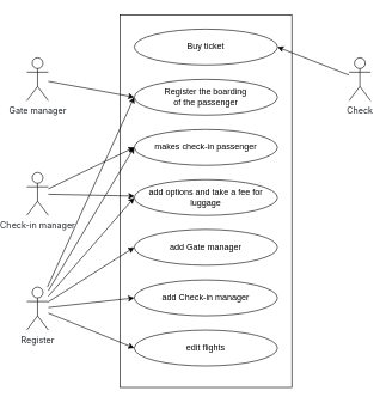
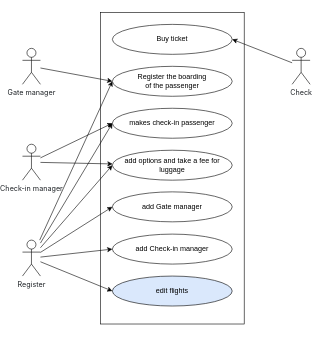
  <mxCell id="0" style=";html=1;" />
  <mxCell id="1" style=";html=1;" parent="0" />
  <mxCell id="2" value="" style="group" vertex="1" connectable="0" parent="1"><mxGeometry x="150" y="20" width="240" height="520" as="geometry" /></mxCell>
  <mxCell id="3" value="" style="html=1;whiteSpace=wrap;" vertex="1" parent="2"><mxGeometry width="240" height="520" as="geometry" /></mxCell>
  <mxCell id="4" value="Register the boarding&lt;br&gt;of the passenger" style="ellipse;whiteSpace=wrap;html=1;" vertex="1" parent="2"><mxGeometry x="20" y="90" width="200" height="50" as="geometry" /></mxCell>
  <mxCell id="5" value="Buy ticket" style="ellipse;whiteSpace=wrap;html=1;" vertex="1" parent="2"><mxGeometry x="20" y="20" width="200" height="50" as="geometry" /></mxCell>
  <mxCell id="6" value="makes check-in passenger" style="ellipse;whiteSpace=wrap;html=1;" vertex="1" parent="2"><mxGeometry x="20" y="160" width="200" height="50" as="geometry" /></mxCell>
  <mxCell id="7" value="add options and take a fee for luggage" style="ellipse;whiteSpace=wrap;html=1;" vertex="1" parent="2"><mxGeometry x="20" y="230" width="200" height="50" as="geometry" /></mxCell>
  <mxCell id="8" value="add Gate manager" style="ellipse;whiteSpace=wrap;html=1;" vertex="1" parent="2"><mxGeometry x="20" y="299.5" width="200" height="50" as="geometry" /></mxCell>
  <mxCell id="9" value="add&amp;nbsp;Check-in manager" style="ellipse;whiteSpace=wrap;html=1;" vertex="1" parent="2"><mxGeometry x="20" y="370" width="200" height="50" as="geometry" /></mxCell>
- <mxCell id="10" value="edit flights" style="ellipse;whiteSpace=wrap;html=1;" vertex="1" parent="2"><mxGeometry x="20" y="440" width="200" height="50" as="geometry" /></mxCell>
+ <mxCell id="10" value="edit flights" style="ellipse;whiteSpace=wrap;html=1;fillColor=#dae8fc;" vertex="1" parent="2"><mxGeometry x="20" y="440" width="200" height="50" as="geometry" /></mxCell>
  <mxCell id="11" value="&lt;div style=&quot;text-align: left;&quot;&gt;&lt;font face=&quot;-apple-system, BlinkMacSystemFont, Segoe UI, Roboto, Helvetica Neue, Arial, Noto Sans, Liberation Sans, sans-serif, Apple Color Emoji, Segoe UI Emoji, Segoe UI Symbol, Noto Color Emoji&quot; color=&quot;#1d2125&quot;&gt;Check&lt;br&gt;&lt;/font&gt;&lt;/div&gt;" style="shape=umlActor;verticalLabelPosition=bottom;verticalAlign=top;html=1;outlineConnect=0;" vertex="1" parent="1"><mxGeometry x="470" y="80" width="30" height="60" as="geometry" /></mxCell>
  <mxCell id="12" style="rounded=0;orthogonalLoop=1;jettySize=auto;html=1;entryX=1;entryY=0.5;entryDx=0;entryDy=0;" edge="1" parent="1" source="11" target="5"><mxGeometry relative="1" as="geometry" /></mxCell>
  <mxCell id="13" style="rounded=0;orthogonalLoop=1;jettySize=auto;html=1;entryX=0;entryY=0.5;entryDx=0;entryDy=0;" edge="1" parent="1" source="14" target="4"><mxGeometry relative="1" as="geometry" /></mxCell>
  <mxCell id="14" value="&lt;div style=&quot;text-align: left;&quot;&gt;&lt;font face=&quot;-apple-system, BlinkMacSystemFont, Segoe UI, Roboto, Helvetica Neue, Arial, Noto Sans, Liberation Sans, sans-serif, Apple Color Emoji, Segoe UI Emoji, Segoe UI Symbol, Noto Color Emoji&quot; color=&quot;#1d2125&quot;&gt;Gate manager&lt;br&gt;&lt;/font&gt;&lt;/div&gt;" style="shape=umlActor;verticalLabelPosition=bottom;verticalAlign=top;html=1;outlineConnect=0;" vertex="1" parent="1"><mxGeometry x="20" y="80" width="30" height="60" as="geometry" /></mxCell>
  <mxCell id="15" style="rounded=0;orthogonalLoop=1;jettySize=auto;html=1;entryX=0;entryY=0.5;entryDx=0;entryDy=0;" edge="1" parent="1" source="17" target="6"><mxGeometry relative="1" as="geometry" /></mxCell>
  <mxCell id="16" style="rounded=0;orthogonalLoop=1;jettySize=auto;html=1;" edge="1" parent="1" source="17" target="7"><mxGeometry relative="1" as="geometry" /></mxCell>
  <mxCell id="17" value="&lt;div style=&quot;text-align: left;&quot;&gt;&lt;font face=&quot;-apple-system, BlinkMacSystemFont, Segoe UI, Roboto, Helvetica Neue, Arial, Noto Sans, Liberation Sans, sans-serif, Apple Color Emoji, Segoe UI Emoji, Segoe UI Symbol, Noto Color Emoji&quot; color=&quot;#1d2125&quot;&gt;&lt;div&gt;Check-in manager&lt;/div&gt;&lt;div&gt;&lt;br&gt;&lt;/div&gt;&lt;/font&gt;&lt;/div&gt;" style="shape=umlActor;verticalLabelPosition=bottom;verticalAlign=top;html=1;outlineConnect=0;" vertex="1" parent="1"><mxGeometry x="20" y="240" width="30" height="60" as="geometry" /></mxCell>
  <mxCell id="18" style="rounded=0;orthogonalLoop=1;jettySize=auto;html=1;entryX=0;entryY=0.5;entryDx=0;entryDy=0;" edge="1" parent="1" source="24" target="4"><mxGeometry relative="1" as="geometry" /></mxCell>
  <mxCell id="19" style="rounded=0;orthogonalLoop=1;jettySize=auto;html=1;entryX=0;entryY=0.5;entryDx=0;entryDy=0;" edge="1" parent="1" source="24" target="6"><mxGeometry relative="1" as="geometry" /></mxCell>
  <mxCell id="20" style="rounded=0;orthogonalLoop=1;jettySize=auto;html=1;entryX=0;entryY=0.5;entryDx=0;entryDy=0;" edge="1" parent="1" source="24" target="7"><mxGeometry relative="1" as="geometry" /></mxCell>
  <mxCell id="21" style="rounded=0;orthogonalLoop=1;jettySize=auto;html=1;entryX=0;entryY=0.5;entryDx=0;entryDy=0;" edge="1" parent="1" source="24" target="8"><mxGeometry relative="1" as="geometry" /></mxCell>
  <mxCell id="22" style="rounded=0;orthogonalLoop=1;jettySize=auto;html=1;entryX=0;entryY=0.5;entryDx=0;entryDy=0;" edge="1" parent="1" source="24" target="9"><mxGeometry relative="1" as="geometry" /></mxCell>
  <mxCell id="23" style="rounded=0;orthogonalLoop=1;jettySize=auto;html=1;entryX=0;entryY=0.5;entryDx=0;entryDy=0;" edge="1" parent="1" source="24" target="10"><mxGeometry relative="1" as="geometry" /></mxCell>
  <mxCell id="24" value="&lt;div style=&quot;text-align: left;&quot;&gt;&lt;font face=&quot;-apple-system, BlinkMacSystemFont, Segoe UI, Roboto, Helvetica Neue, Arial, Noto Sans, Liberation Sans, sans-serif, Apple Color Emoji, Segoe UI Emoji, Segoe UI Symbol, Noto Color Emoji&quot; color=&quot;#1d2125&quot;&gt;Register&lt;br&gt;&lt;/font&gt;&lt;/div&gt;" style="shape=umlActor;verticalLabelPosition=bottom;verticalAlign=top;html=1;outlineConnect=0;" vertex="1" parent="1"><mxGeometry x="20" y="400" width="30" height="60" as="geometry" /></mxCell>
